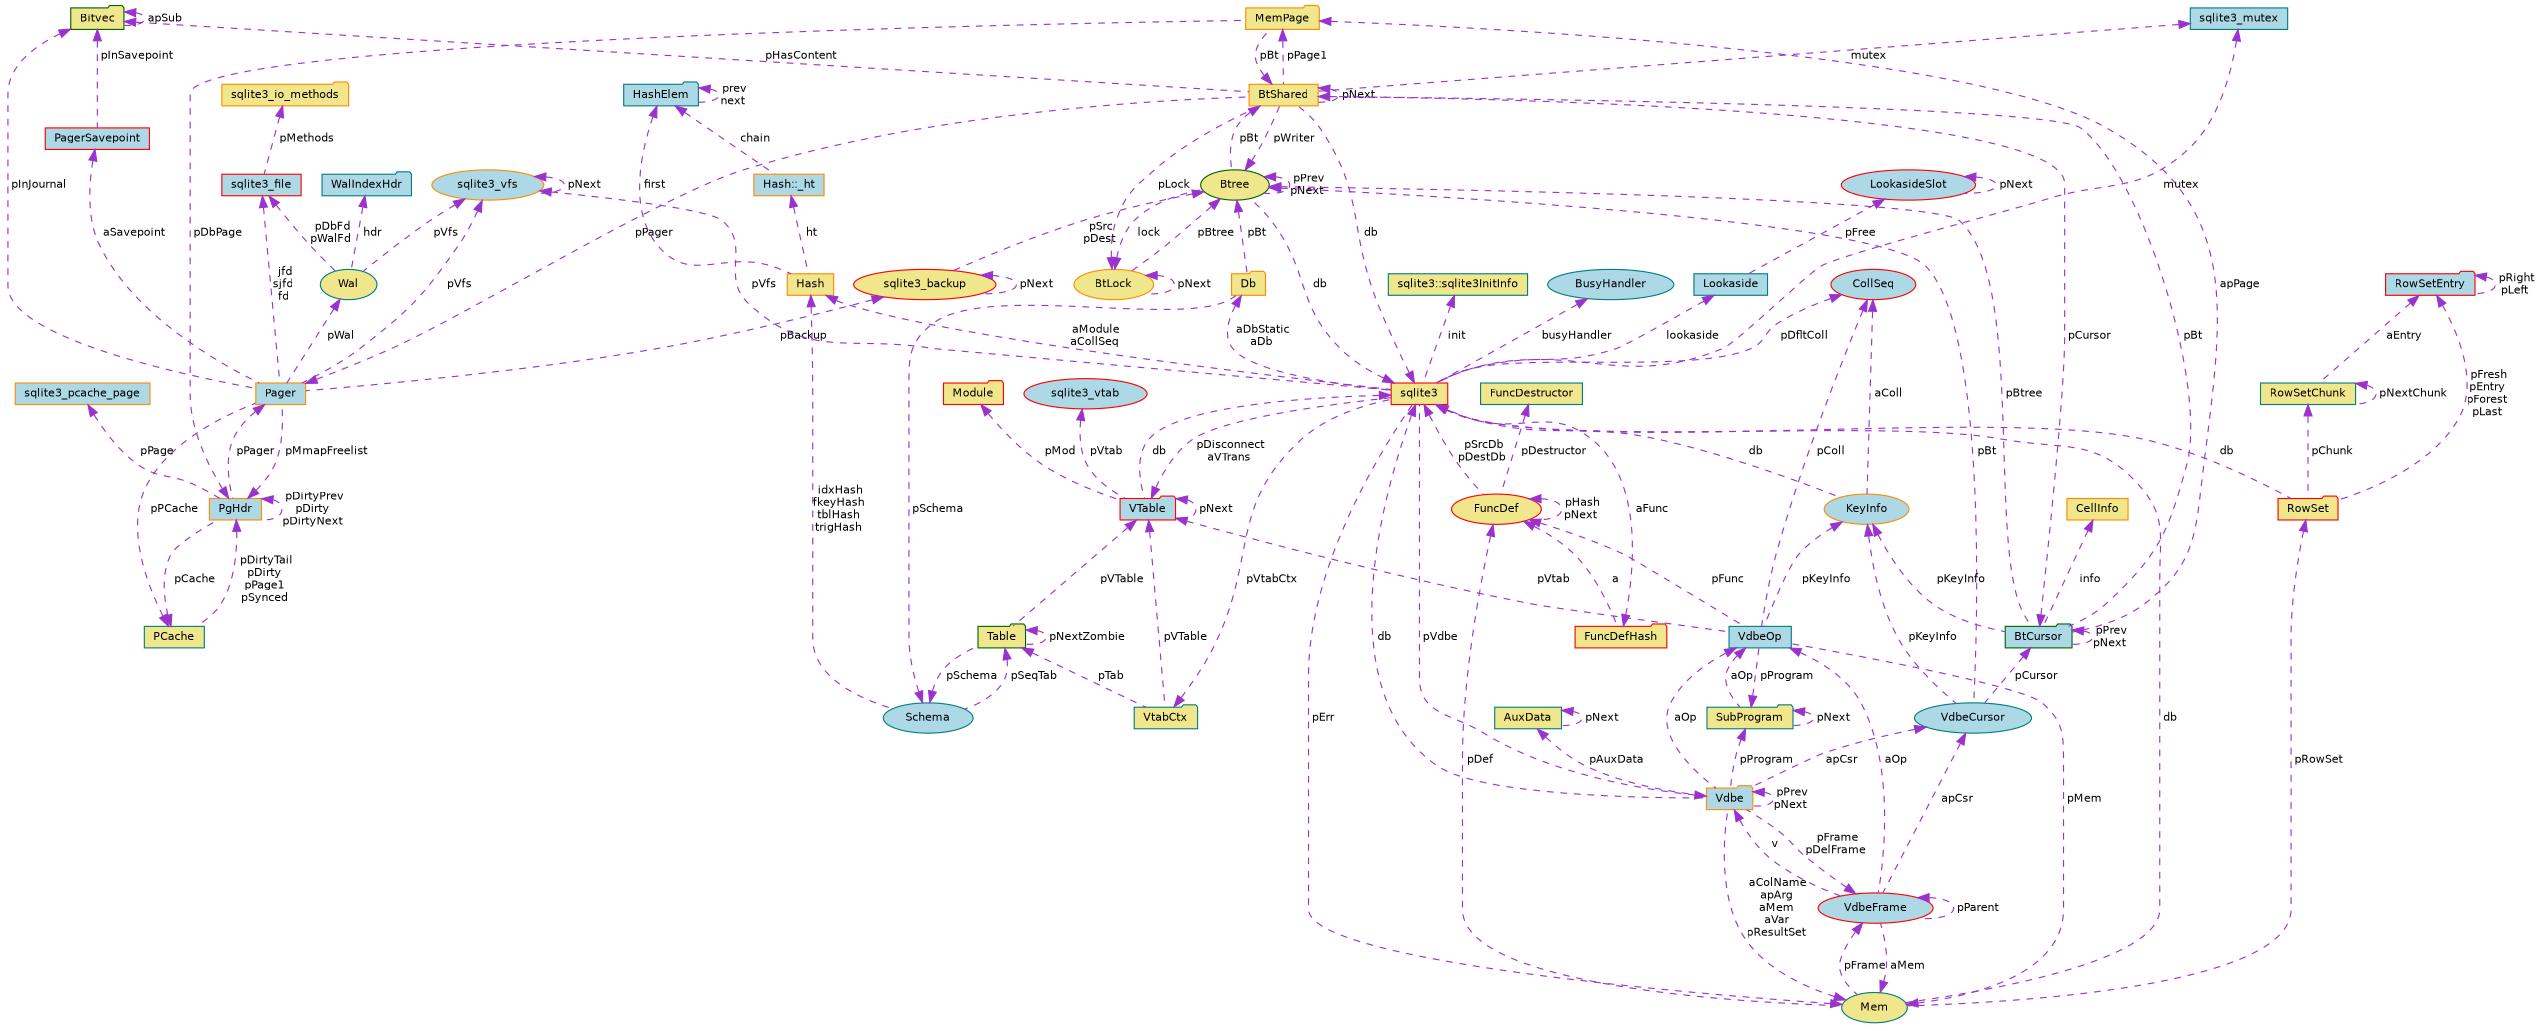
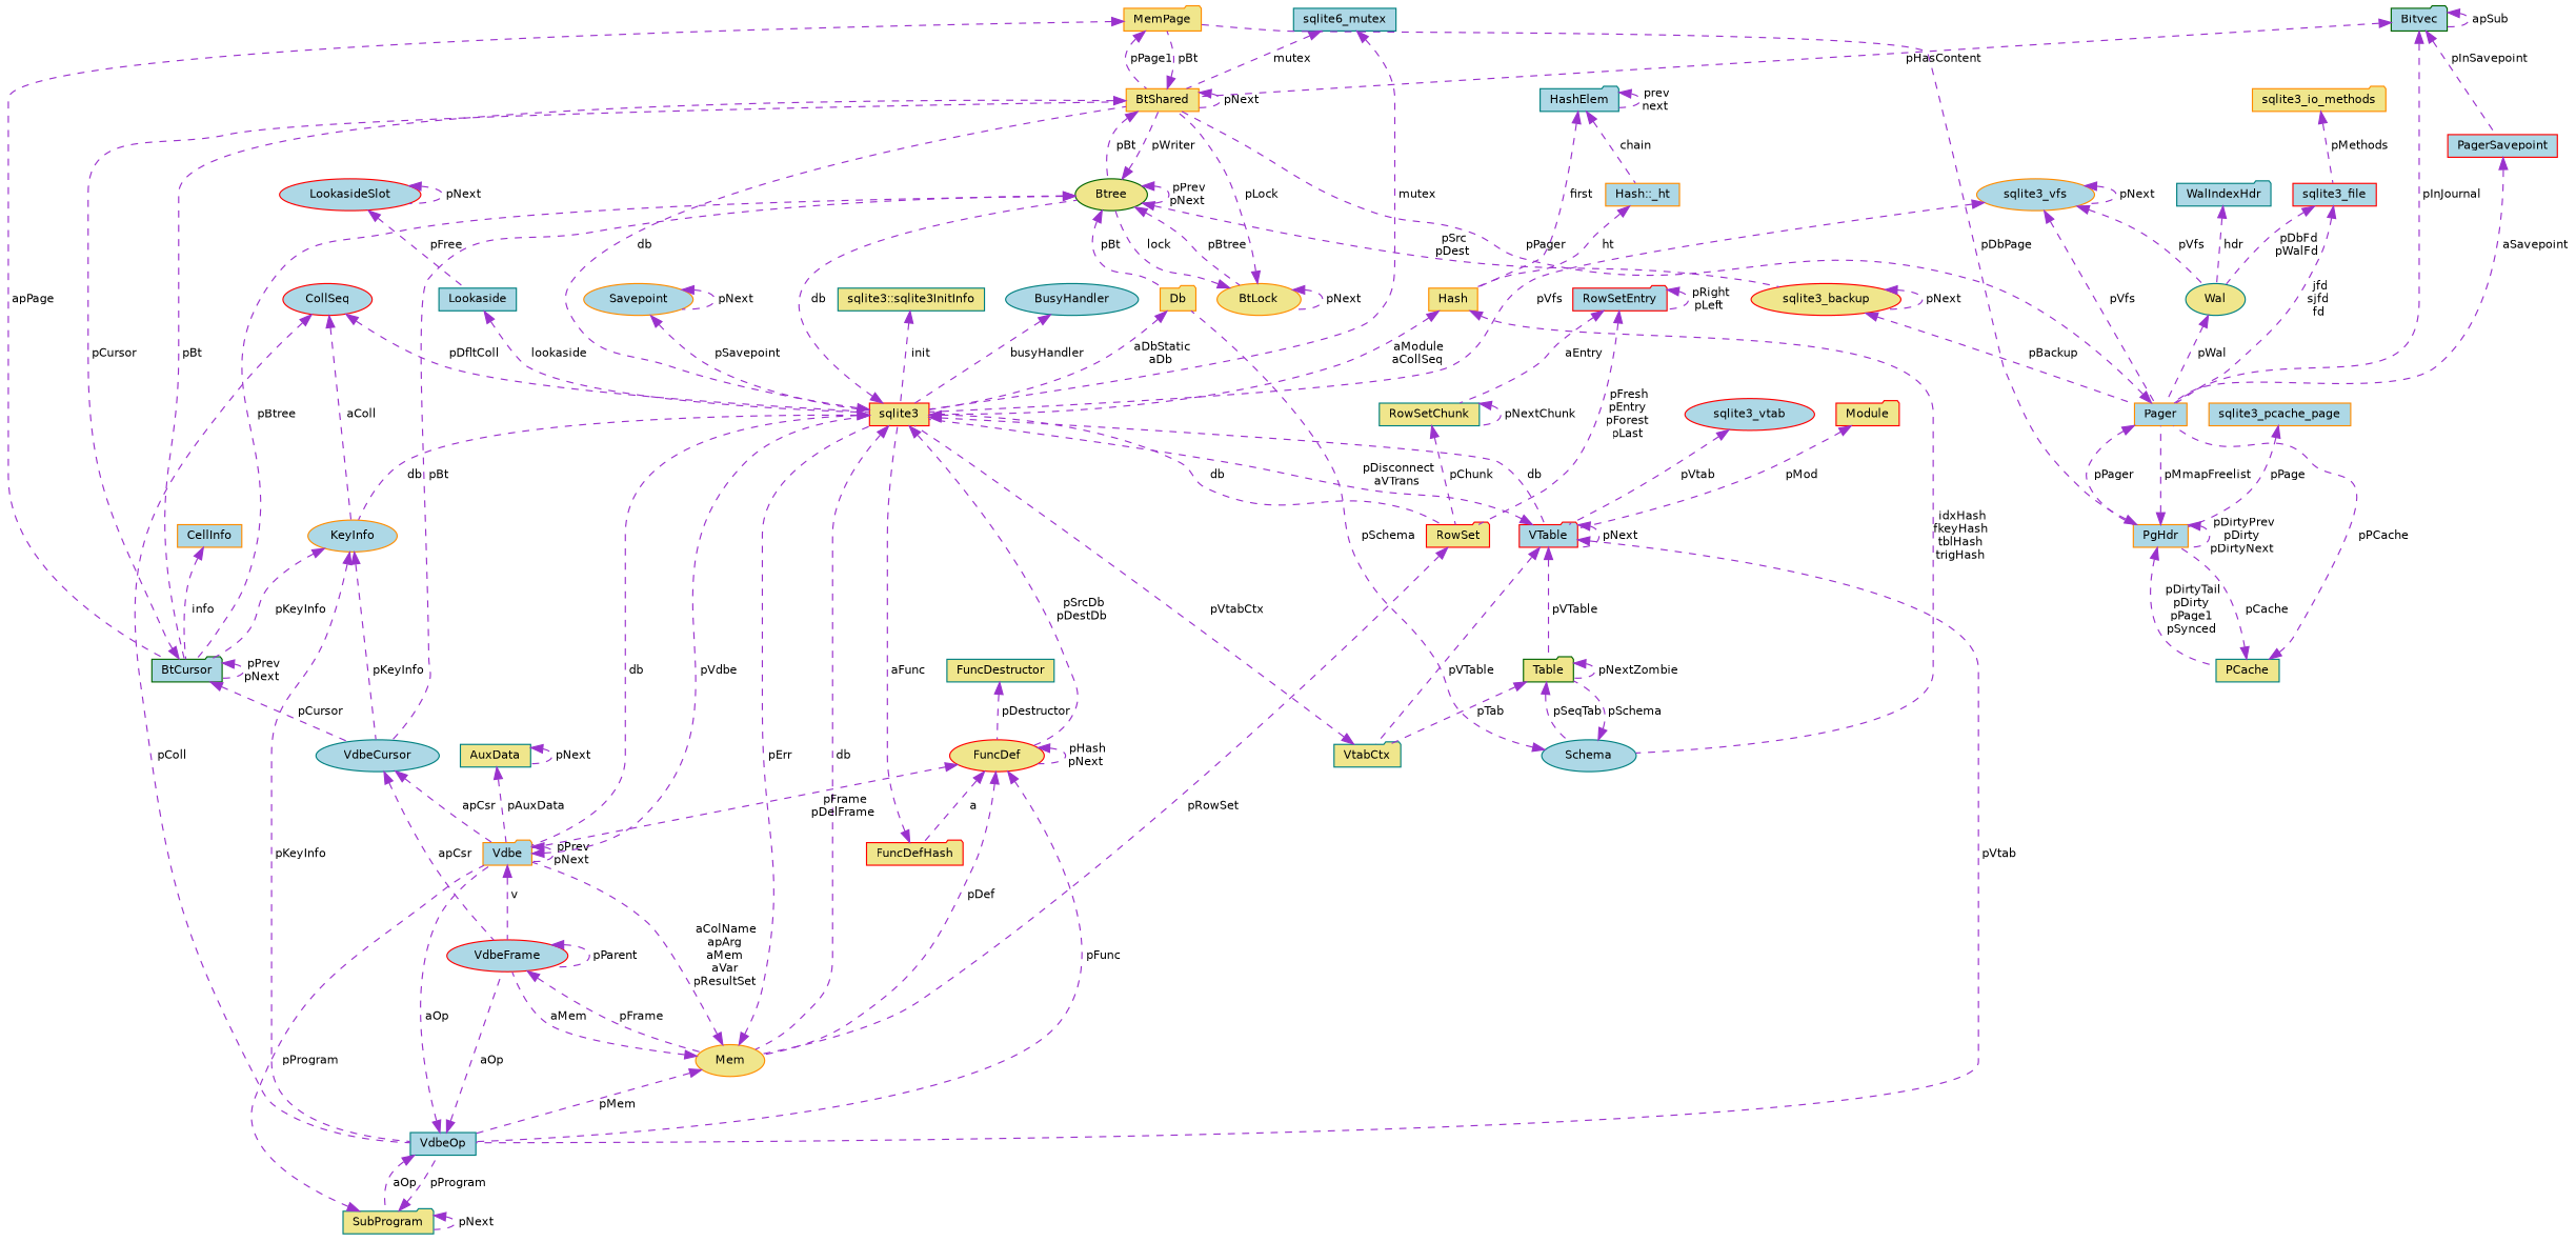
  digraph {
    node [color=darkorange fillcolor=khaki fontname=Helvetica fontsize=10 shape=box style=filled]
    edge [color=darkorchid3 dir=back fontname=Helvetica fontsize=10 labelfontname=Helvetica labelfontsize=10 style=dashed]
    n1 [fontcolor=black height=0.2 label=MemPage shape=folder width=0.4]
    n2 [height=0.2 label=BtShared width=0.4]
    n3 [color=darkgreen fillcolor=lightblue height=0.2 label=BtCursor shape=folder width=0.4]
    n4 [color=darkgreen height=0.2 label=Btree shape=ellipse width=0.4]
    n5 [color=teal fillcolor=lightblue height=0.2 label=VdbeCursor shape=ellipse width=0.4]
    n6 [color=red height=0.2 label=sqlite3_backup shape=ellipse width=0.4]
    n7 [height=0.2 label=BtLock shape=ellipse width=0.4]
    n8 [height=0.2 label=Db shape=folder width=0.4]
    n9 [fillcolor=lightblue height=0.2 label=Vdbe shape=folder width=0.4]
    n10 [color=red fillcolor=lightblue height=0.2 label=VdbeFrame shape=ellipse width=0.4]
-   n11 [height=0.2 label=CellInfo width=0.4]
+   n11 [fillcolor=lightblue height=0.2 label=CellInfo width=0.4]
    n12 [fillcolor=lightblue height=0.2 label=KeyInfo shape=ellipse width=0.4]
    n13 [color=teal fillcolor=lightblue height=0.2 label=VdbeOp width=0.4]
    n14 [color=teal height=0.2 label=SubProgram shape=folder width=0.4]
    n15 [color=red height=0.2 label=sqlite3 width=0.4]
-   n16 [color=teal height=0.2 label=Mem shape=ellipse width=0.4]
+   n16 [height=0.2 label=Mem shape=ellipse width=0.4]
    n17 [color=red fillcolor=lightblue height=0.2 label=VTable shape=folder width=0.4]
    n18 [color=red height=0.2 label=RowSet shape=folder width=0.4]
    n19 [color=red height=0.2 label=FuncDef shape=ellipse width=0.4]
    n20 [color=teal height=0.2 label=VtabCtx shape=folder width=0.4]
    n21 [color=darkgreen height=0.2 label=Table shape=folder width=0.4]
    n22 [fillcolor=lightblue height=0.2 label=Pager width=0.4]
    n23 [color=teal height=0.2 label=AuxData width=0.4]
    n24 [color=red fillcolor=lightblue height=0.2 label=CollSeq shape=ellipse width=0.4]
    n25 [color=teal fillcolor=lightblue height=0.2 label=Schema shape=ellipse width=0.4]
    n26 [color=red height=0.2 label=Module shape=folder width=0.4]
    n27 [color=red fillcolor=lightblue height=0.2 label=sqlite3_vtab shape=ellipse width=0.4]
    n28 [color=red height=0.2 label=FuncDefHash shape=folder width=0.4]
    n29 [color=teal height=0.2 label=FuncDestructor width=0.4]
    n30 [color=teal height=0.2 label=RowSetChunk width=0.4]
    n31 [color=red fillcolor=lightblue height=0.2 label=RowSetEntry shape=folder width=0.4]
+   n32 [fillcolor=lightblue height=0.2 label=Savepoint shape=ellipse width=0.4]
    n33 [color=teal fillcolor=lightblue height=0.2 label=Lookaside width=0.4]
    n34 [color=red fillcolor=lightblue height=0.2 label=LookasideSlot shape=ellipse width=0.4]
-   n35 [color=teal fillcolor=lightblue height=0.2 label=sqlite3_mutex width=0.4]
+   n35 [color=teal fillcolor=lightblue height=0.2 label=sqlite6_mutex width=0.4]
    n36 [fillcolor=lightblue height=0.2 label=sqlite3_vfs shape=ellipse width=0.4]
    n37 [color=teal height=0.2 label=Wal shape=ellipse width=0.4]
    n38 [fillcolor=lightblue height=0.2 label=PgHdr width=0.4]
    n39 [color=teal height=0.2 label="sqlite3::sqlite3InitInfo" width=0.4]
    n40 [color=teal fillcolor=lightblue height=0.2 label=BusyHandler shape=ellipse width=0.4]
    n41 [height=0.2 label=Hash width=0.4]
    n42 [fillcolor=lightblue height=0.2 label="Hash::_ht" width=0.4]
    n43 [color=teal fillcolor=lightblue height=0.2 label=HashElem shape=folder width=0.4]
-   n44 [color=darkgreen height=0.2 label=Bitvec shape=folder width=0.4]
+   n44 [color=darkgreen fillcolor=lightblue height=0.2 label=Bitvec shape=folder width=0.4]
    n45 [color=red fillcolor=lightblue height=0.2 label=PagerSavepoint width=0.4]
    n46 [color=teal height=0.2 label=PCache width=0.4]
    n47 [fillcolor=lightblue height=0.2 label=sqlite3_pcache_page width=0.4]
    n48 [color=red fillcolor=lightblue height=0.2 label=sqlite3_file width=0.4]
    n49 [height=0.2 label=sqlite3_io_methods shape=folder width=0.4]
    n50 [color=teal fillcolor=lightblue height=0.2 label=WalIndexHdr shape=folder width=0.4]
    n1 -> n2 [label=" pPage1"]
    n1 -> n3 [label=" apPage"]
    n2 -> n1 [label=" pBt"]
    n2 -> n2 [label=" pNext"]
    n2 -> n3 [label=" pBt"]
    n2 -> n4 [label=" pBt"]
    n3 -> n2 [label=" pCursor"]
    n3 -> n3 [label=" pPrev\npNext"]
    n3 -> n5 [label=" pCursor"]
    n4 -> n2 [label=" pWriter"]
    n4 -> n3 [label=" pBtree"]
    n4 -> n4 [label=" pPrev\npNext"]
    n4 -> n5 [label=" pBt"]
    n4 -> n6 [label=" pSrc\npDest"]
    n4 -> n7 [label=" pBtree"]
    n4 -> n8 [label=" pBt"]
    n5 -> n9 [label=" apCsr"]
    n5 -> n10 [label=" apCsr"]
    n6 -> n6 [label=" pNext"]
    n6 -> n22 [label=" pBackup"]
    n7 -> n2 [label=" pLock"]
    n7 -> n4 [label=" lock"]
    n7 -> n7 [label=" pNext"]
    n8 -> n15 [label=" aDbStatic\naDb"]
    n9 -> n9 [label=" pPrev\npNext"]
    n9 -> n10 [label=" v"]
    n9 -> n15 [label=" pVdbe"]
-   n10 -> n9 [label=" pFrame\npDelFrame"]
+   n19 -> n9 [label=" pFrame\npDelFrame"]
    n10 -> n10 [label=" pParent"]
    n10 -> n16 [label=" pFrame"]
    n11 -> n3 [label=" info"]
    n12 -> n3 [label=" pKeyInfo"]
    n12 -> n5 [label=" pKeyInfo"]
    n12 -> n13 [label=" pKeyInfo"]
    n13 -> n9 [label=" aOp"]
    n13 -> n10 [label=" aOp"]
    n13 -> n14 [label=" aOp"]
    n14 -> n9 [label=" pProgram"]
    n14 -> n13 [label=" pProgram"]
    n14 -> n14 [label=" pNext"]
    n15 -> n2 [label=" db"]
    n15 -> n4 [label=" db"]
    n15 -> n9 [label=" db"]
    n15 -> n12 [label=" db"]
    n15 -> n16 [label=" db"]
    n15 -> n17 [label=" db"]
    n15 -> n18 [label=" db"]
    n15 -> n19 [label=" pSrcDb\npDestDb"]
    n16 -> n9 [label=" aColName\napArg\naMem\naVar\npResultSet"]
    n16 -> n10 [label=" aMem"]
    n16 -> n13 [label=" pMem"]
    n16 -> n15 [label=" pErr"]
    n17 -> n13 [label=" pVtab"]
    n17 -> n15 [label=" pDisconnect\naVTrans"]
    n17 -> n17 [label=" pNext"]
    n17 -> n20 [label=" pVTable"]
    n17 -> n21 [label=" pVTable"]
    n18 -> n16 [label=" pRowSet"]
    n19 -> n13 [label=" pFunc"]
    n19 -> n16 [label=" pDef"]
    n19 -> n19 [label=" pHash\npNext"]
    n19 -> n28 [label=" a"]
    n20 -> n15 [label=" pVtabCtx"]
    n21 -> n20 [label=" pTab"]
    n21 -> n21 [label=" pNextZombie"]
    n21 -> n25 [label=" pSeqTab"]
    n22 -> n2 [label=" pPager"]
    n22 -> n38 [label=" pPager"]
    n23 -> n9 [label=" pAuxData"]
    n23 -> n23 [label=" pNext"]
    n24 -> n12 [label=" aColl"]
    n24 -> n13 [label=" pColl"]
    n24 -> n15 [label=" pDfltColl"]
    n25 -> n8 [label=" pSchema"]
    n25 -> n21 [label=" pSchema"]
    n26 -> n17 [label=" pMod"]
    n27 -> n17 [label=" pVtab"]
    n28 -> n15 [label=" aFunc"]
    n29 -> n19 [label=" pDestructor"]
    n30 -> n18 [label=" pChunk"]
    n30 -> n30 [label=" pNextChunk"]
    n31 -> n18 [label=" pFresh\npEntry\npForest\npLast"]
    n31 -> n30 [label=" aEntry"]
    n31 -> n31 [label=" pRight\npLeft"]
+   n32 -> n15 [label=" pSavepoint"]
+   n32 -> n32 [label=" pNext"]
    n33 -> n15 [label=" lookaside"]
    n34 -> n33 [label=" pFree"]
    n34 -> n34 [label=" pNext"]
    n35 -> n2 [label=" mutex"]
    n35 -> n15 [label=" mutex"]
    n36 -> n15 [label=" pVfs"]
    n36 -> n22 [label=" pVfs"]
    n36 -> n36 [label=" pNext"]
    n36 -> n37 [label=" pVfs"]
    n37 -> n22 [label=" pWal"]
    n38 -> n1 [label=" pDbPage"]
    n38 -> n22 [label=" pMmapFreelist"]
    n38 -> n38 [label=" pDirtyPrev\npDirty\npDirtyNext"]
    n38 -> n46 [label=" pDirtyTail\npDirty\npPage1\npSynced"]
    n39 -> n15 [label=" init"]
    n40 -> n15 [label=" busyHandler"]
    n41 -> n15 [label=" aModule\naCollSeq"]
    n41 -> n25 [label=" idxHash\nfkeyHash\ntblHash\ntrigHash"]
    n42 -> n41 [label=" ht"]
    n43 -> n41 [label=" first"]
    n43 -> n42 [label=" chain"]
    n43 -> n43 [label=" prev\nnext"]
    n44 -> n2 [label=" pHasContent"]
    n44 -> n22 [label=" pInJournal"]
    n44 -> n44 [label=" apSub"]
    n44 -> n45 [label=" pInSavepoint"]
    n45 -> n22 [label=" aSavepoint"]
    n46 -> n22 [label=" pPCache"]
    n46 -> n38 [label=" pCache"]
    n47 -> n38 [label=" pPage"]
    n48 -> n22 [label=" jfd\nsjfd\nfd"]
    n48 -> n37 [label=" pDbFd\npWalFd"]
    n49 -> n48 [label=" pMethods"]
    n50 -> n37 [label=" hdr"]
  }
